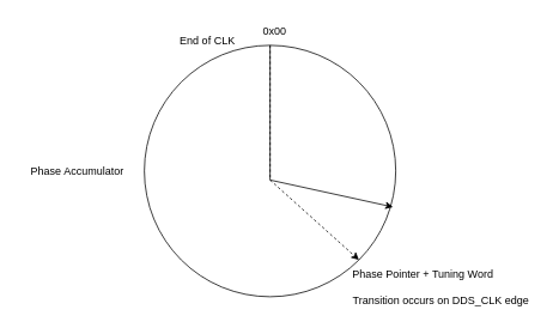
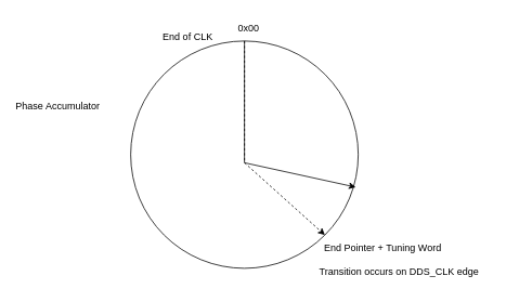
  <mxCell id="0" />
  <mxCell id="1" parent="0" />
  <mxCell id="2" value="" style="ellipse;whiteSpace=wrap;html=1;aspect=fixed;" vertex="1" parent="1"><mxGeometry x="160" y="50" width="280" height="280" as="geometry" /></mxCell>
- <mxCell id="3" value="Phase Accumulator" style="text;html=1;align=center;verticalAlign=middle;resizable=0;points=[];autosize=1;strokeColor=none;fillColor=none;" vertex="1" parent="1"><mxGeometry x="20" y="175" width="130" height="30" as="geometry" /></mxCell>
+ <mxCell id="3" value="Phase Accumulator" style="text;html=1;align=center;verticalAlign=middle;resizable=0;points=[];autosize=1;strokeColor=none;fillColor=none;" vertex="1" parent="1"><mxGeometry x="5" y="115" width="130" height="30" as="geometry" /></mxCell>
  <mxCell id="4" value="0x00" style="text;html=1;align=center;verticalAlign=middle;resizable=0;points=[];autosize=1;strokeColor=none;fillColor=none;" vertex="1" parent="1"><mxGeometry x="280" y="20" width="50" height="30" as="geometry" /></mxCell>
  <mxCell id="5" value="End of CLK" style="text;html=1;align=center;verticalAlign=middle;resizable=0;points=[];autosize=1;strokeColor=none;fillColor=none;" vertex="1" parent="1"><mxGeometry x="190" y="30" width="80" height="30" as="geometry" /></mxCell>
  <mxCell id="6" value="" style="endArrow=classic;html=1;rounded=0;strokeColor=default;entryX=0.989;entryY=0.643;entryDx=0;entryDy=0;entryPerimeter=0;exitX=0.5;exitY=0;exitDx=0;exitDy=0;" edge="1" parent="1" source="2" target="2"><mxGeometry width="50" height="50" relative="1" as="geometry"><mxPoint x="320" y="245" as="sourcePoint" /><mxPoint x="370" y="195" as="targetPoint" /><Array as="points"><mxPoint x="300" y="200" /></Array></mxGeometry></mxCell>
  <mxCell id="7" value="" style="endArrow=classic;html=1;rounded=0;strokeColor=default;entryX=1;entryY=1;entryDx=0;entryDy=0;dashed=1;" edge="1" parent="1" target="2"><mxGeometry width="50" height="50" relative="1" as="geometry"><mxPoint x="300" y="50" as="sourcePoint" /><mxPoint x="330" y="240" as="targetPoint" /><Array as="points"><mxPoint x="300" y="200" /></Array></mxGeometry></mxCell>
- <mxCell id="8" value="Phase Pointer + Tuning Word" style="text;html=1;align=center;verticalAlign=middle;resizable=0;points=[];autosize=1;strokeColor=none;fillColor=none;" vertex="1" parent="1"><mxGeometry x="380" y="290" width="180" height="30" as="geometry" /></mxCell>
+ <mxCell id="8" value="End Pointer + Tuning Word" style="text;html=1;align=center;verticalAlign=middle;resizable=0;points=[];autosize=1;strokeColor=none;fillColor=none;" vertex="1" parent="1"><mxGeometry x="380" y="290" width="180" height="30" as="geometry" /></mxCell>
  <mxCell id="9" value="Transition occurs on DDS_CLK edge" style="text;html=1;align=center;verticalAlign=middle;resizable=0;points=[];autosize=1;strokeColor=none;fillColor=none;" vertex="1" parent="1"><mxGeometry x="380" y="320" width="220" height="30" as="geometry" /></mxCell>
